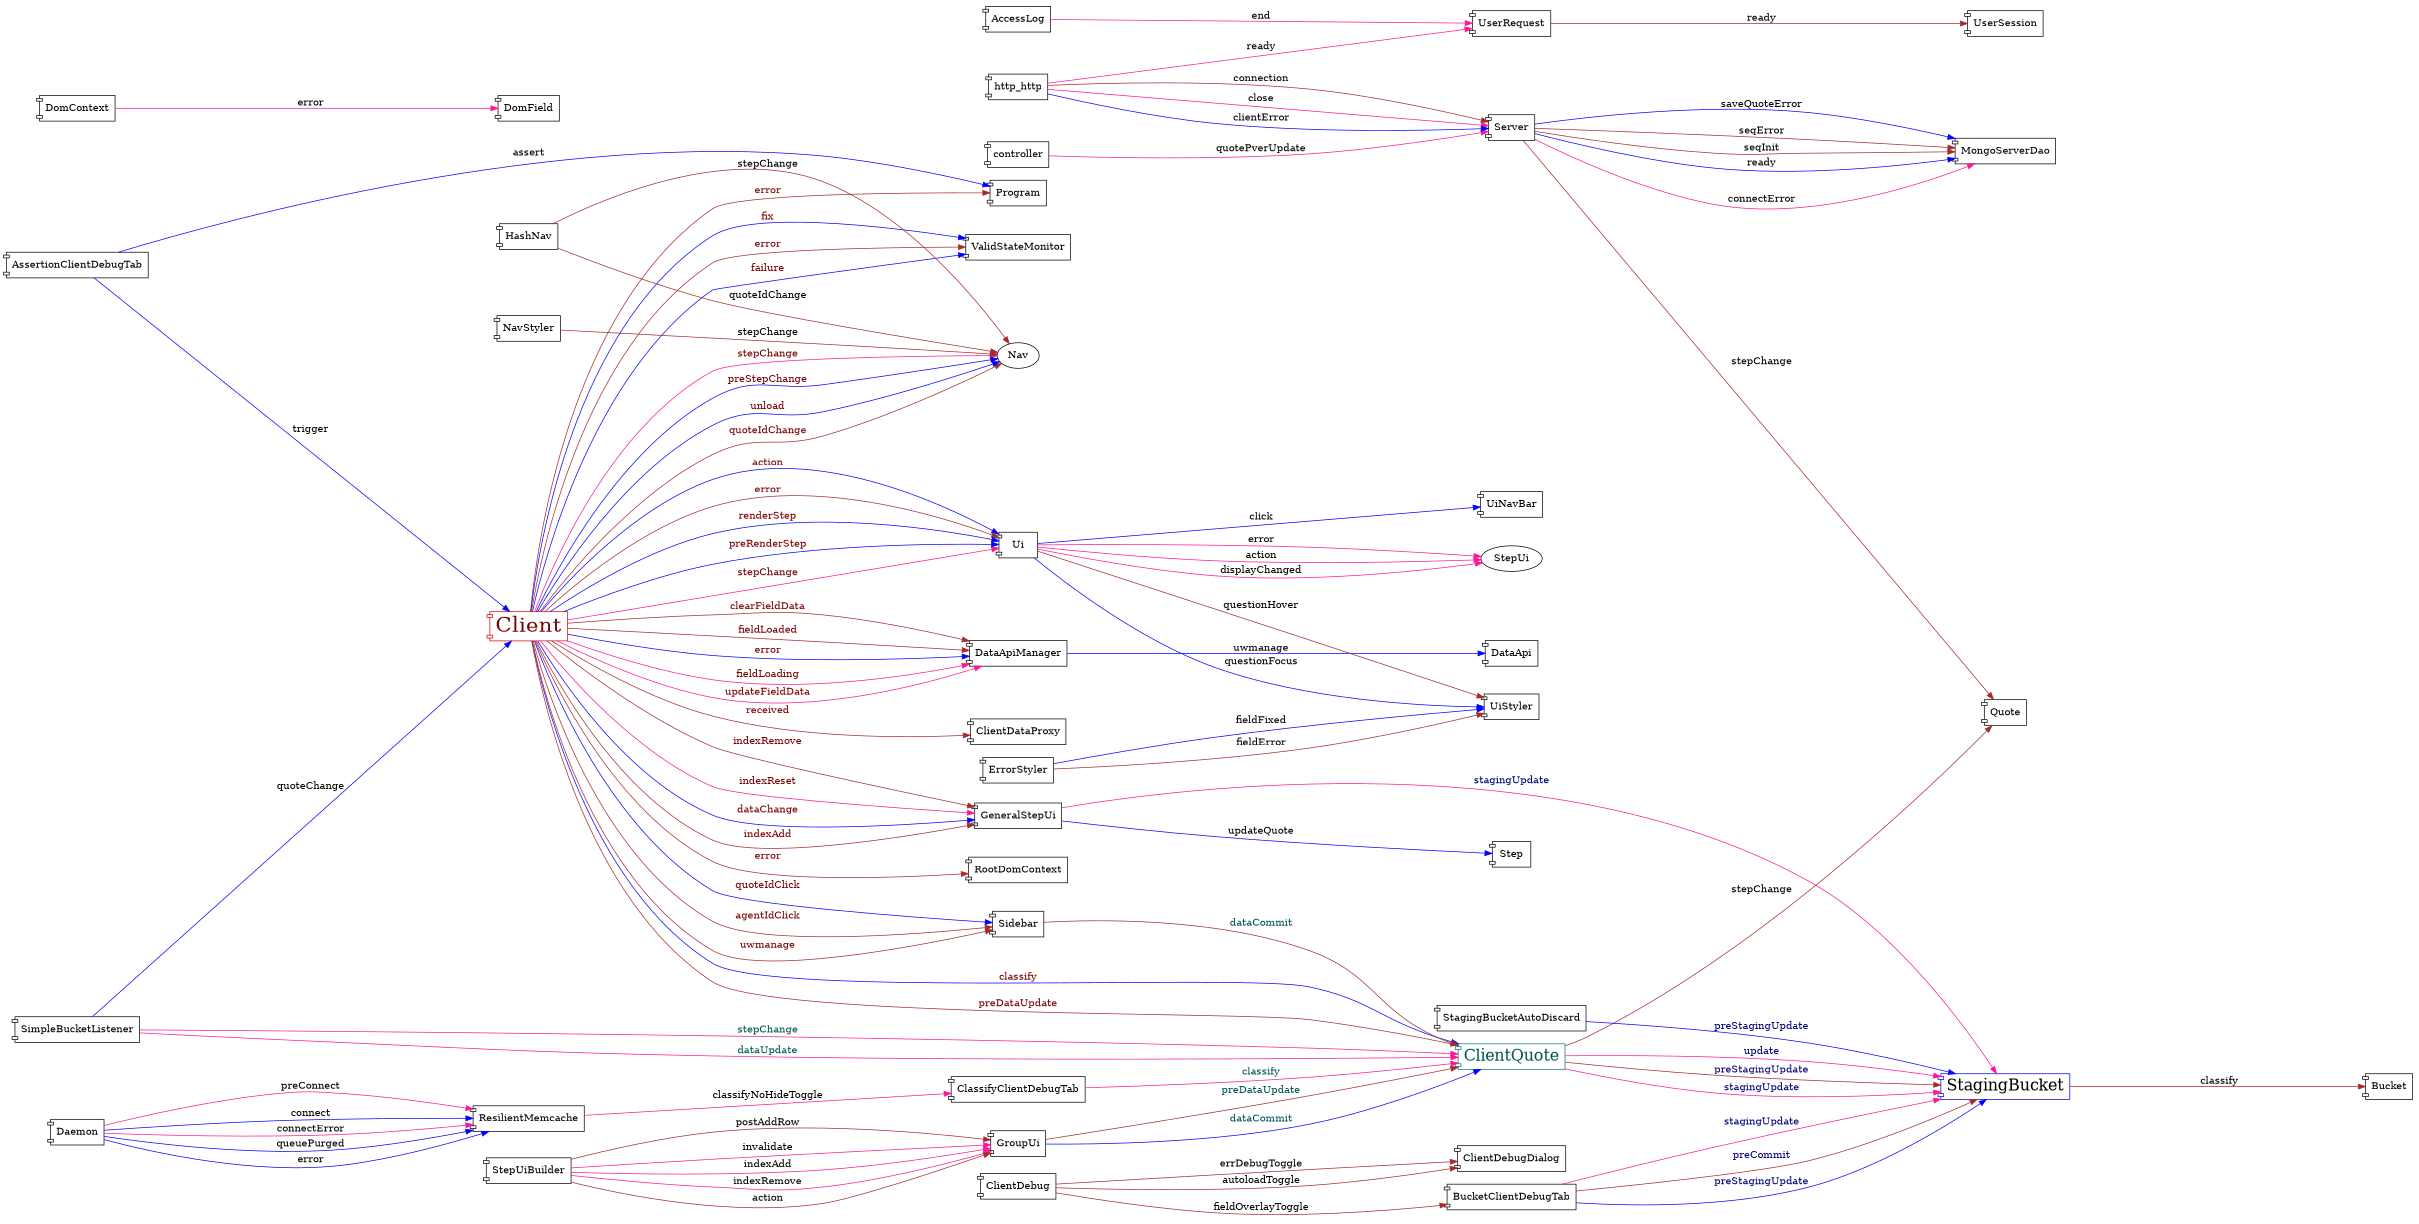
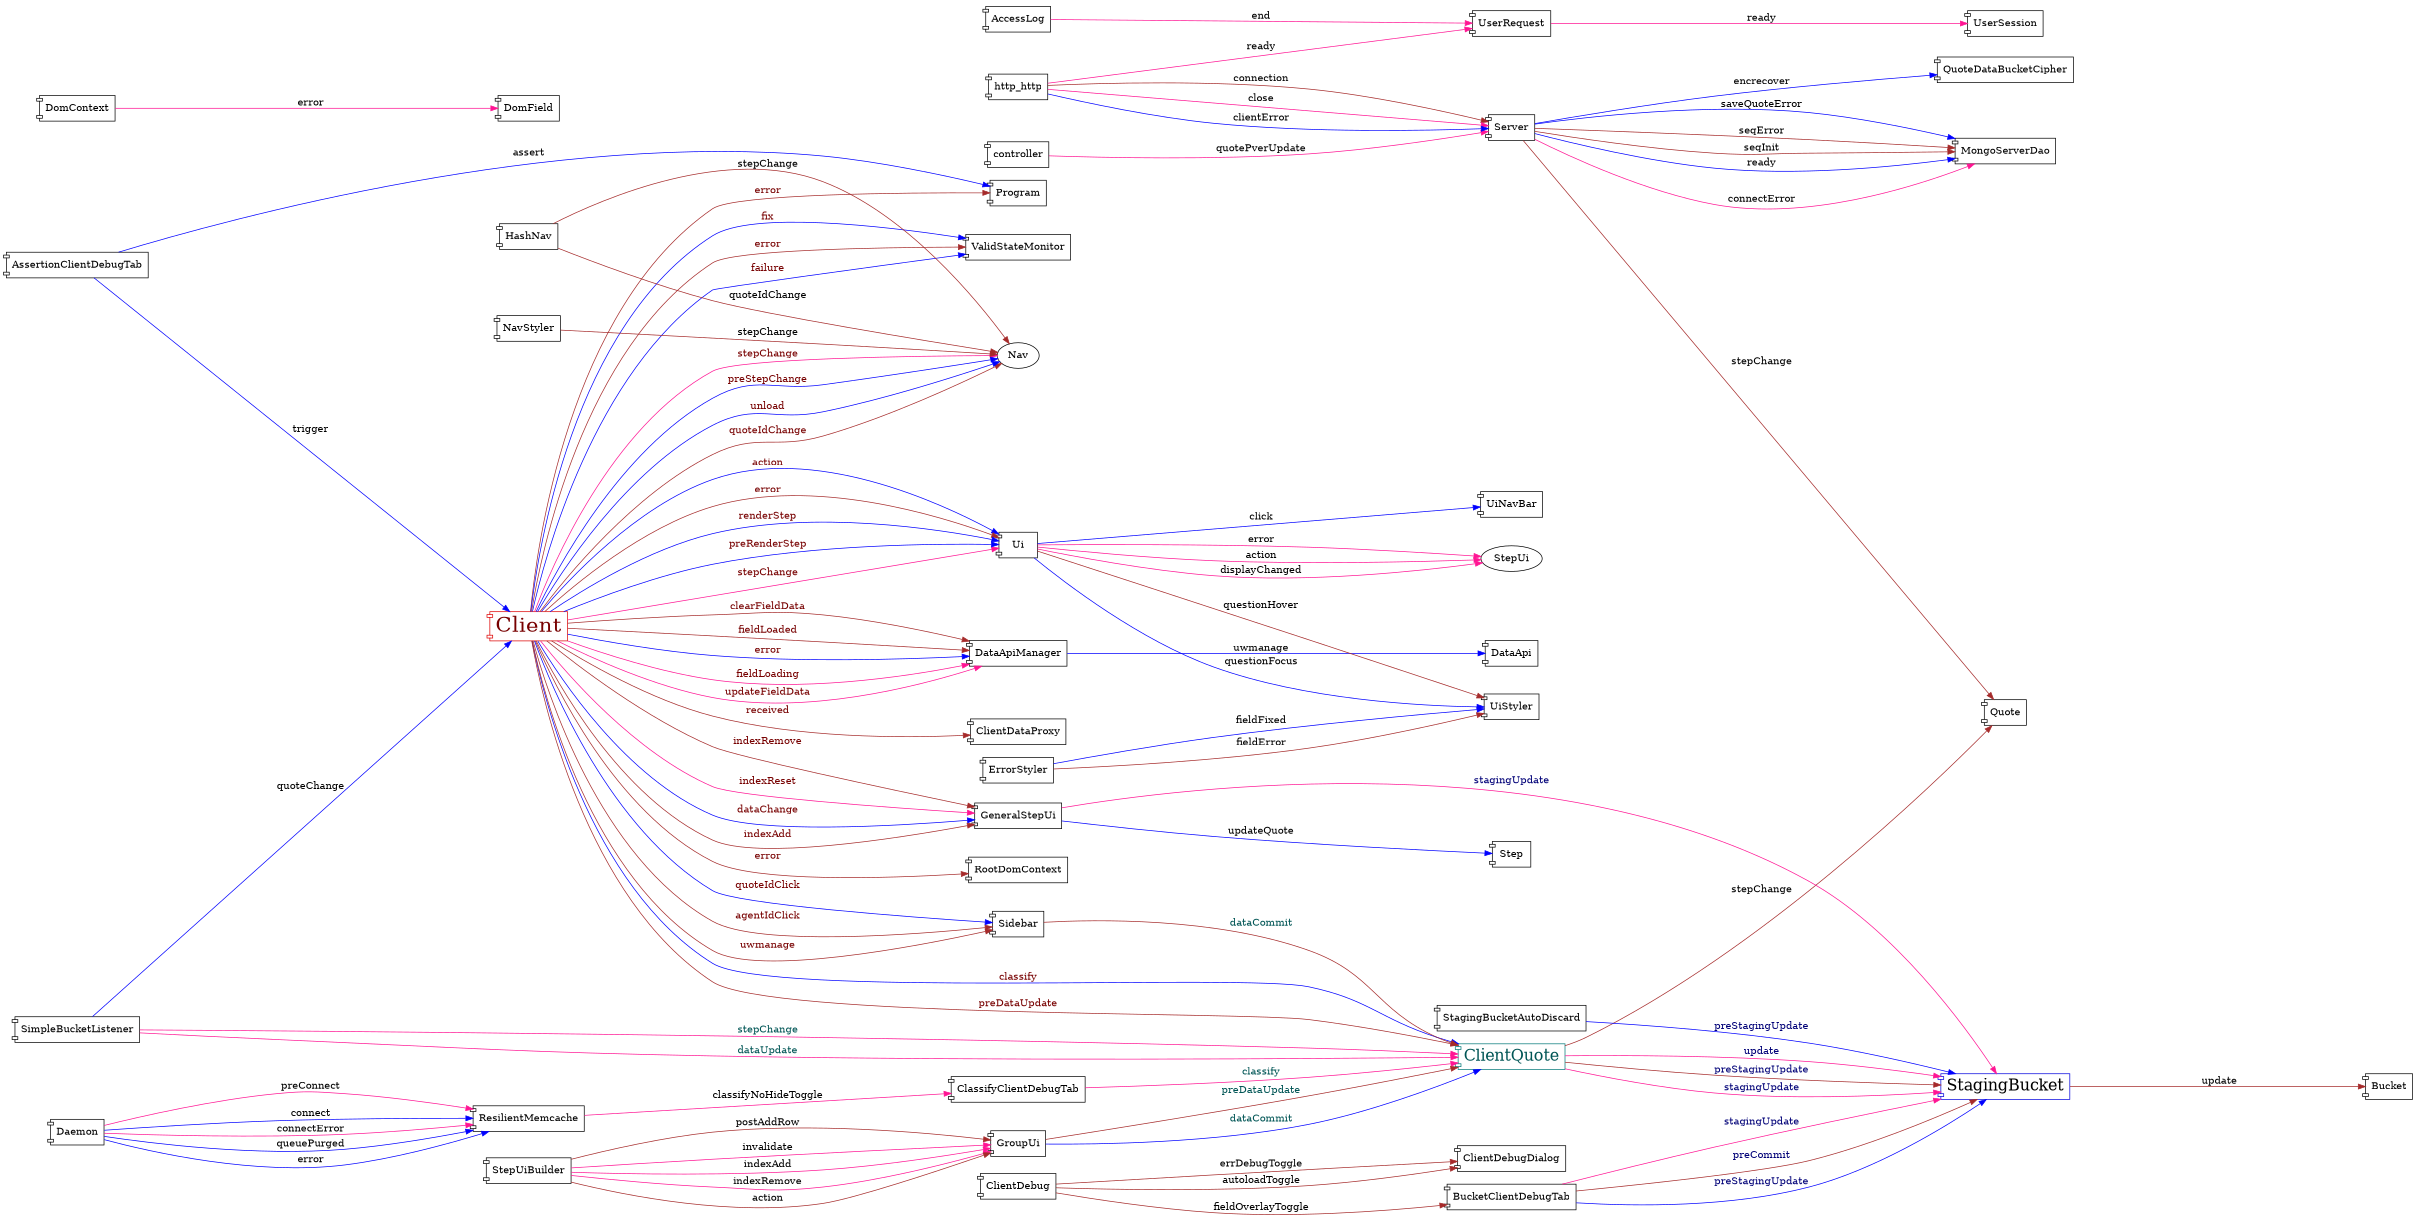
  digraph {
    mindist=1
    rankdir=LR
    ranksep=5
    root=Client
    node [shape=component]
    edge [color=brown]
    AccessLog
    UserRequest
    UserSession
    Client [color="#dd0000" fontcolor="#770000" fontsize=30]
    AssertionClientDebugTab
    Program
    ClientQuote [color="#007777" fontcolor="#005555" fontsize=22]
    ClientDataProxy
    DataApiManager
    GeneralStepUi
    RootDomContext
    Sidebar
    Ui
    ValidStateMonitor
    Nav [shape=""]
    StagingBucket [color="#0000dd" fontsize=22]
    BucketClientDebugTab
    Bucket
    ClassifyClientDebugTab
    Quote
    ClientDebug
    ClientDebugDialog
    DataApi
    Step
    UiStyler
    UiNavBar
    StepUi [shape=""]
    controller
    Server
    MongoServerDao
+   QuoteDataBucketCipher
    Daemon
    ResilientMemcache
    DomContext
    DomField
    ErrorStyler
    GroupUi
    HashNav
    n39 [label=http_http]
    NavStyler
    SimpleBucketListener
    StagingBucketAutoDiscard
    StepUiBuilder
    AccessLog -> UserRequest [color=deeppink label=end]
-   UserRequest -> UserSession [label=ready]
+   UserRequest -> UserSession [color=deeppink label=ready]
    Client -> Program [fontcolor="#770000" label=error]
    Client -> ClientQuote [color=blue fontcolor="#770000:#005555" label=classify]
    Client -> ClientQuote [fontcolor="#770000:#005555" label=preDataUpdate]
    Client -> ClientDataProxy [fontcolor="#770000" label=received]
    Client -> DataApiManager [color=deeppink fontcolor="#770000" label=fieldLoading]
    Client -> DataApiManager [color=deeppink fontcolor="#770000" label=updateFieldData]
    Client -> DataApiManager [fontcolor="#770000" label=clearFieldData]
    Client -> DataApiManager [fontcolor="#770000" label=fieldLoaded]
    Client -> DataApiManager [color=blue fontcolor="#770000" label=error]
    Client -> GeneralStepUi [color=blue fontcolor="#770000" label=dataChange]
    Client -> GeneralStepUi [fontcolor="#770000" label=indexAdd]
    Client -> GeneralStepUi [fontcolor="#770000" label=indexRemove]
    Client -> GeneralStepUi [color=deeppink fontcolor="#770000" label=indexReset]
    Client -> RootDomContext [fontcolor="#770000" label=error]
    Client -> Sidebar [fontcolor="#770000" label=uwmanage]
    Client -> Sidebar [color=blue fontcolor="#770000" label=quoteIdClick]
    Client -> Sidebar [fontcolor="#770000" label=agentIdClick]
    Client -> Ui [color=deeppink fontcolor="#770000" label=stepChange]
    Client -> Ui [color=blue fontcolor="#770000" label=action]
    Client -> Ui [fontcolor="#770000" label=error]
    Client -> Ui [color=blue fontcolor="#770000" label=renderStep]
    Client -> Ui [color=blue fontcolor="#770000" label=preRenderStep]
    Client -> ValidStateMonitor [color=blue fontcolor="#770000" label=failure]
    Client -> ValidStateMonitor [color=blue fontcolor="#770000" label=fix]
    Client -> ValidStateMonitor [fontcolor="#770000" label=error]
    Client -> Nav [fontcolor="#770000" label=quoteIdChange]
    Client -> Nav [color=deeppink fontcolor="#770000" label=stepChange]
    Client -> Nav [color=blue fontcolor="#770000" label=preStepChange]
    Client -> Nav [color=blue fontcolor="#770000" label=unload]
    AssertionClientDebugTab -> Client [color=blue label=trigger]
    AssertionClientDebugTab -> Program [color=blue label=assert]
    ClientQuote -> StagingBucket [color=deeppink fontcolor="#000077" label=update]
    ClientQuote -> StagingBucket [fontcolor="#000077" label=preStagingUpdate]
    ClientQuote -> StagingBucket [color=deeppink fontcolor="#000077" label=stagingUpdate]
    ClientQuote -> Quote [label=stepChange]
    DataApiManager -> DataApi [color=blue label=uwmanage]
    GeneralStepUi -> StagingBucket [color=deeppink fontcolor="#000077" label=stagingUpdate]
    GeneralStepUi -> Step [color=blue label=updateQuote]
    Sidebar -> ClientQuote [fontcolor="#005555" label=dataCommit]
    Ui -> UiStyler [label=questionHover]
    Ui -> UiStyler [color=blue label=questionFocus]
    Ui -> UiNavBar [color=blue label=click]
    Ui -> StepUi [color=deeppink label=error]
    Ui -> StepUi [color=deeppink label=action]
    Ui -> StepUi [color=deeppink label=displayChanged]
-   StagingBucket -> Bucket [label=classify]
+   StagingBucket -> Bucket [label=update]
    BucketClientDebugTab -> StagingBucket [color=blue fontcolor="#000077" label=preStagingUpdate]
    BucketClientDebugTab -> StagingBucket [color=deeppink fontcolor="#000077" label=stagingUpdate]
    BucketClientDebugTab -> StagingBucket [fontcolor="#000077" label=preCommit]
    ClassifyClientDebugTab -> ClientQuote [color=deeppink fontcolor="#005555" label=classify]
    ClientDebug -> BucketClientDebugTab [label=fieldOverlayToggle]
    ClientDebug -> ClientDebugDialog [label=autoloadToggle]
    ClientDebug -> ClientDebugDialog [label=errDebugToggle]
    controller -> Server [color=deeppink label=quotePverUpdate]
    Server -> Quote [label=stepChange]
    Server -> MongoServerDao [color=deeppink label=connectError]
    Server -> MongoServerDao [color=blue label=saveQuoteError]
    Server -> MongoServerDao [label=seqError]
    Server -> MongoServerDao [label=seqInit]
    Server -> MongoServerDao [color=blue label=ready]
+   Server -> QuoteDataBucketCipher [color=blue label=encrecover]
    Daemon -> ResilientMemcache [color=deeppink label=preConnect]
    Daemon -> ResilientMemcache [color=blue label=connect]
    Daemon -> ResilientMemcache [color=deeppink label=connectError]
    Daemon -> ResilientMemcache [color=blue label=queuePurged]
    Daemon -> ResilientMemcache [color=blue label=error]
    ResilientMemcache -> ClassifyClientDebugTab [color=deeppink label=classifyNoHideToggle]
    DomContext -> DomField [color=deeppink label=error]
    ErrorStyler -> UiStyler [label=fieldError]
    ErrorStyler -> UiStyler [color=blue label=fieldFixed]
    GroupUi -> ClientQuote [fontcolor="#005555" label=preDataUpdate]
    GroupUi -> ClientQuote [color=blue fontcolor="#005555" label=dataCommit]
    HashNav -> Nav [label=quoteIdChange]
    HashNav -> Nav [label=stepChange]
    n39 -> UserRequest [color=deeppink label=ready]
    n39 -> Server [label=connection]
    n39 -> Server [color=deeppink label=close]
    n39 -> Server [color=blue label=clientError]
    NavStyler -> Nav [label=stepChange]
    SimpleBucketListener -> Client [color=blue label=quoteChange]
    SimpleBucketListener -> ClientQuote [color=deeppink fontcolor="#005555" label=dataUpdate]
    SimpleBucketListener -> ClientQuote [color=deeppink fontcolor="#005555" label=stepChange]
    StagingBucketAutoDiscard -> StagingBucket [color=blue fontcolor="#000077" label=preStagingUpdate]
    StepUiBuilder -> GroupUi [color=deeppink label=indexAdd]
    StepUiBuilder -> GroupUi [color=deeppink label=indexRemove]
    StepUiBuilder -> GroupUi [label=action]
    StepUiBuilder -> GroupUi [label=postAddRow]
    StepUiBuilder -> GroupUi [color=deeppink label=invalidate]
  }
